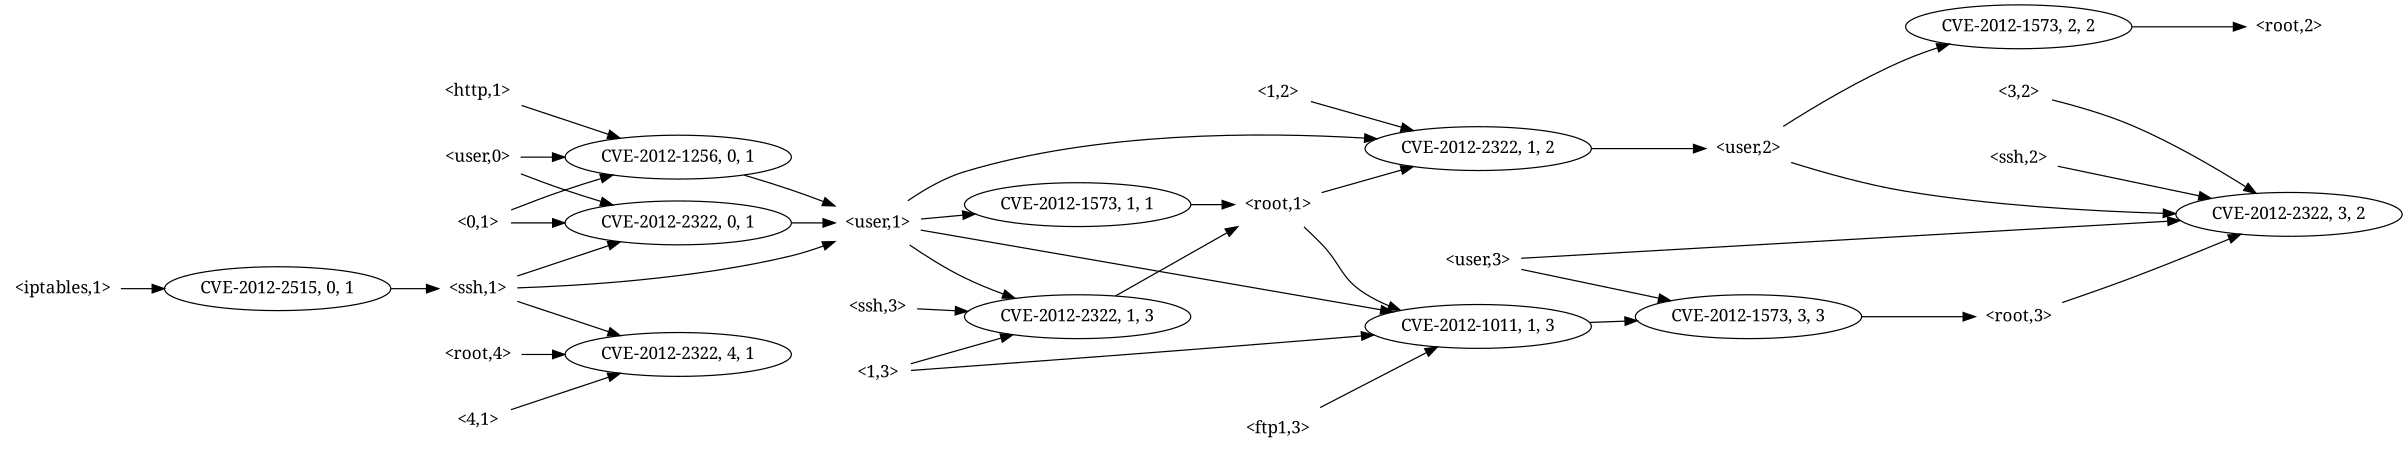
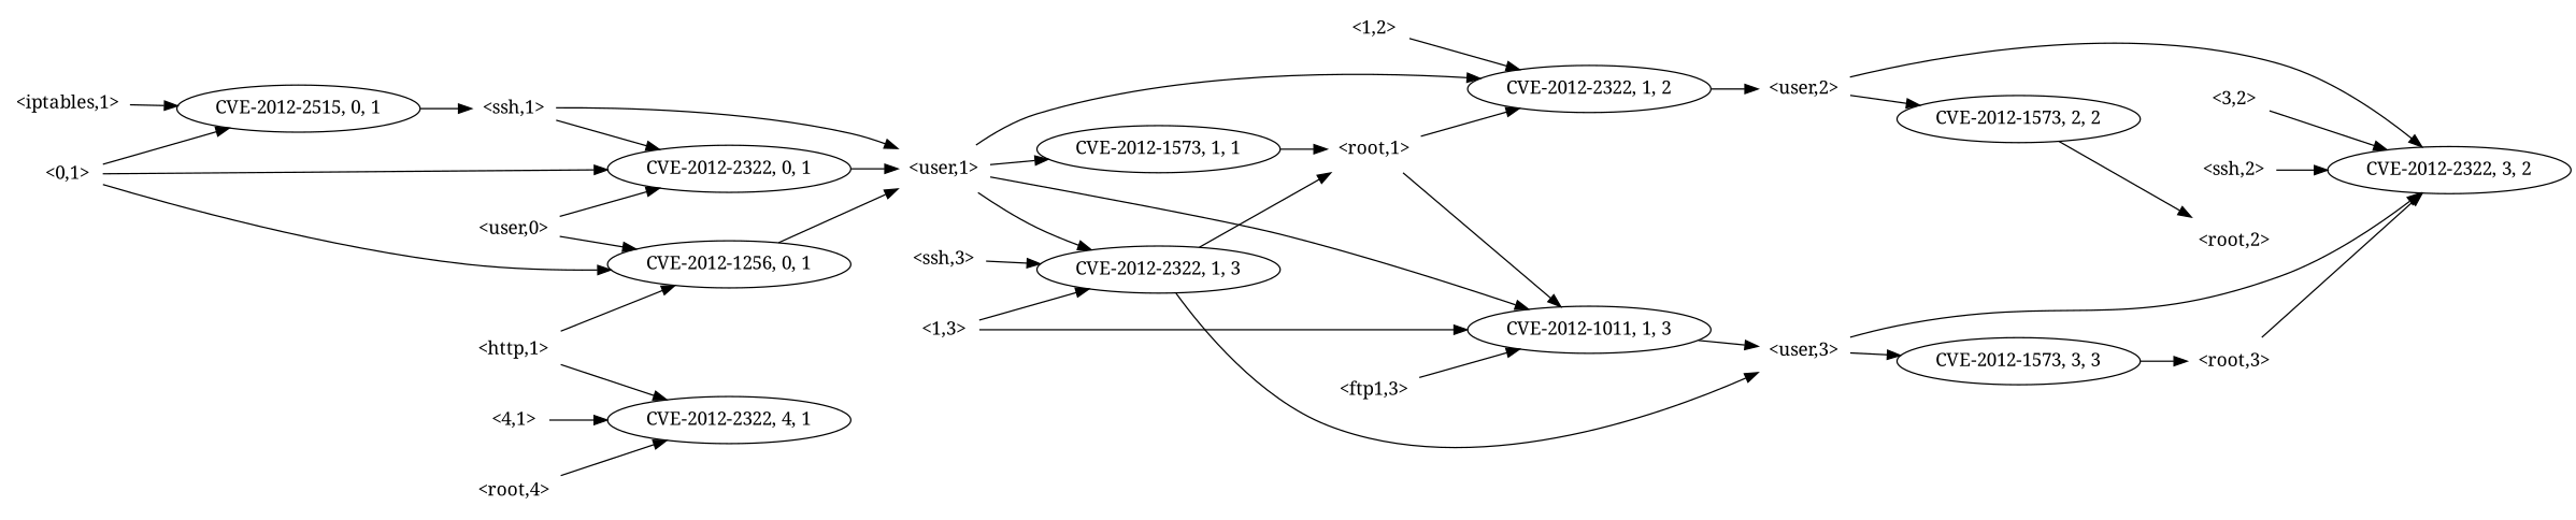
  strict digraph {
    fontname="Noto Serif"
    rankdir=LR
    node [fontname="Noto Serif" shape=plaintext]
    edge [fontname="Noto Serif"]
    "<ssh,3>" [height=0.5 width=0.84028]
    n2 [height=0.5 label=<CVE-2012-2322, 1, 3> width=2.4499 shape=""]
    "<user,3>" [height=0.5 width=0.91667]
    "<root,1>" [height=0.5 width=0.89583]
    n5 [height=0.5 label=<CVE-2012-2322, 3, 2> width=2.4499 shape=""]
    n6 [height=0.5 label=<CVE-2012-1573, 3, 3> width=2.4499 shape=""]
    "<root,3>" [height=0.5 width=0.89583]
    "<user,2>" [height=0.5 width=0.91667]
    n9 [height=0.5 label=<CVE-2012-1573, 2, 2> width=2.4499 shape=""]
    "<root,2>" [height=0.5 width=0.89583]
    "<0,1>" [height=0.5 width=0.75]
    n12 [height=0.5 label=<CVE-2012-1256, 0, 1> width=2.4499 shape=""]
    n13 [height=0.5 label=<CVE-2012-2515, 0, 1> width=2.4499 shape=""]
    n14 [height=0.5 label=<CVE-2012-2322, 0, 1> width=2.4499 shape=""]
    "<user,1>" [height=0.5 width=0.91667]
    "<ssh,1>" [height=0.5 width=0.84028]
    n17 [height=0.5 label=<CVE-2012-1011, 1, 3> width=2.4499 shape=""]
    n18 [height=0.5 label=<CVE-2012-2322, 1, 2> width=2.4499 shape=""]
    n19 [height=0.5 label=<CVE-2012-1573, 1, 1> width=2.4499 shape=""]
    n20 [height=0.5 label=<CVE-2012-2322, 4, 1> width=2.4499 shape=""]
    "<iptables,1>" [height=0.5 width=1.1944]
    "<3,2>" [height=0.5 width=0.75]
    "<1,3>" [height=0.5 width=0.75]
    "<root,4>" [height=0.5 width=0.89583]
    "<ssh,2>" [height=0.5 width=0.84028]
    "<http,1>" [height=0.5 width=0.89583]
    "<ftp1,3>" [height=0.5 width=0.89583]
    "<4,1>" [height=0.5 width=0.75]
    "<user,0>" [height=0.5 width=0.91667]
    "<1,2>" [height=0.5 width=0.75]
    "<ssh,3>" -> n2
+   n2 -> "<user,3>"
    n2 -> "<root,1>"
    "<user,3>" -> n5
    "<user,3>" -> n6
    "<root,1>" -> n17
    "<root,1>" -> n18
    n6 -> "<root,3>"
    "<root,3>" -> n5
    "<user,2>" -> n5
    "<user,2>" -> n9
    n9 -> "<root,2>"
    "<0,1>" -> n12
+   "<0,1>" -> n13
    "<0,1>" -> n14
    n12 -> "<user,1>"
    n13 -> "<ssh,1>"
    n14 -> "<user,1>"
    "<user,1>" -> n2
    "<user,1>" -> n17
    "<user,1>" -> n18
    "<user,1>" -> n19
    "<ssh,1>" -> n14
    "<ssh,1>" -> "<user,1>"
-   "<ssh,1>" -> n20
-   n17 -> n6
+   "<http,1>" -> n20
+   n17 -> "<user,3>"
    n18 -> "<user,2>"
    n19 -> "<root,1>"
    "<iptables,1>" -> n13
    "<3,2>" -> n5
    "<1,3>" -> n2
    "<1,3>" -> n17
    "<root,4>" -> n20
    "<ssh,2>" -> n5
    "<http,1>" -> n12
    "<ftp1,3>" -> n17
    "<4,1>" -> n20
    "<user,0>" -> n12
    "<user,0>" -> n14
    "<1,2>" -> n18
  }
